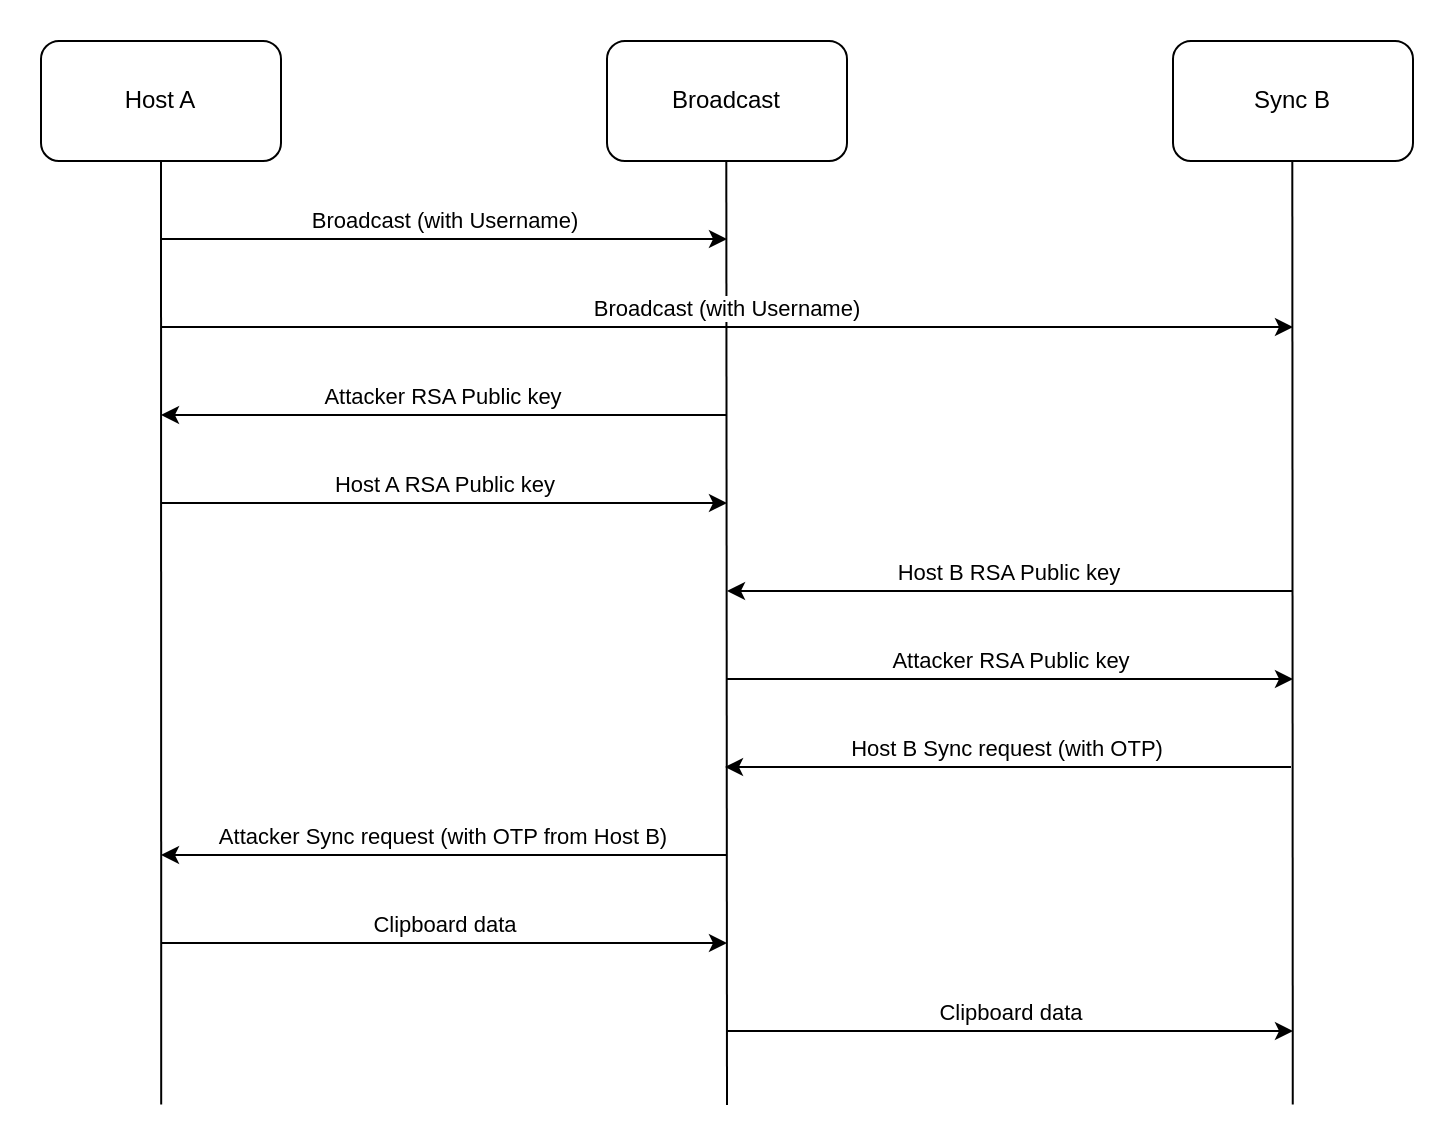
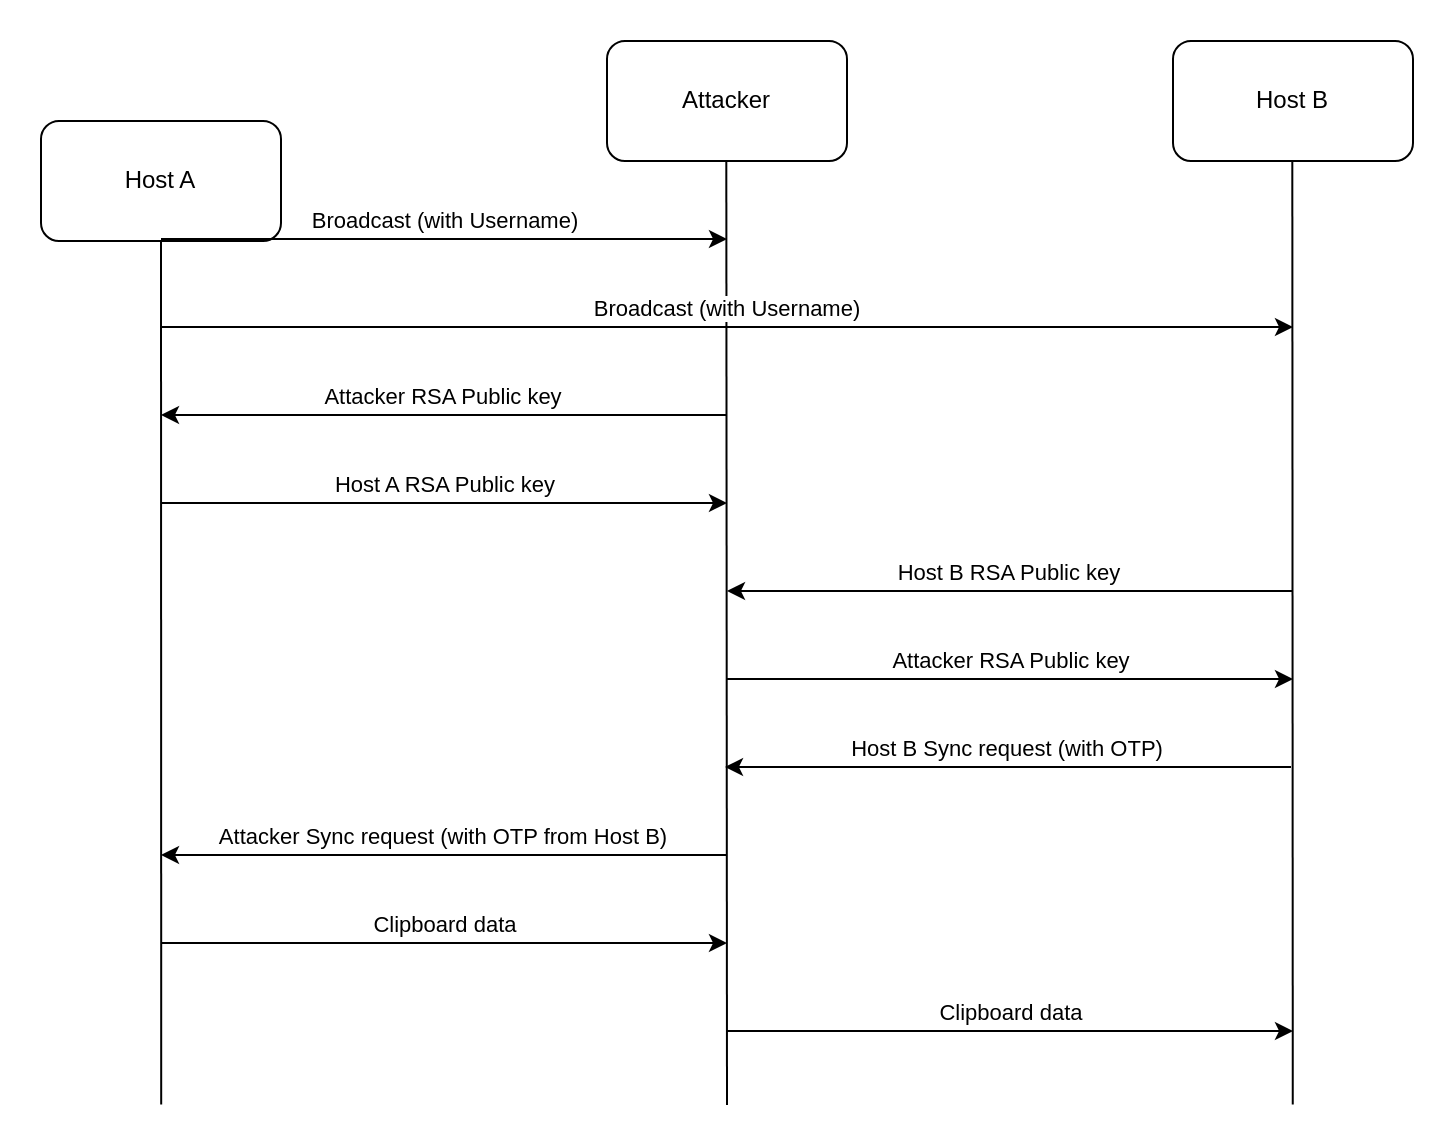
  <mxCell id="0" />
  <mxCell id="1" parent="0" />
- <mxCell id="2" value="Host A" style="rounded=1;whiteSpace=wrap;html=1;" parent="1" vertex="1"><mxGeometry x="20" y="20" width="120" height="60" as="geometry" /></mxCell>
- <mxCell id="3" value="Broadcast" style="rounded=1;whiteSpace=wrap;html=1;" parent="1" vertex="1"><mxGeometry x="303" y="20" width="120" height="60" as="geometry" /></mxCell>
- <mxCell id="4" value="Sync B" style="rounded=1;whiteSpace=wrap;html=1;" parent="1" vertex="1"><mxGeometry x="586" y="20" width="120" height="60" as="geometry" /></mxCell>
+ <mxCell id="2" value="Host A" style="rounded=1;whiteSpace=wrap;html=1;" parent="1" vertex="1"><mxGeometry x="20" y="60" width="120" height="60" as="geometry" /></mxCell>
+ <mxCell id="3" value="Attacker" style="rounded=1;whiteSpace=wrap;html=1;" parent="1" vertex="1"><mxGeometry x="303" y="20" width="120" height="60" as="geometry" /></mxCell>
+ <mxCell id="4" value="Host B" style="rounded=1;whiteSpace=wrap;html=1;" parent="1" vertex="1"><mxGeometry x="586" y="20" width="120" height="60" as="geometry" /></mxCell>
  <mxCell id="5" value="" style="endArrow=none;html=1;rounded=0;entryX=0.5;entryY=1;entryDx=0;entryDy=0;exitX=0.037;exitY=-0.005;exitDx=0;exitDy=0;exitPerimeter=0;" parent="1" target="2" edge="1"><mxGeometry width="50" height="50" relative="1" as="geometry"><mxPoint x="80.107" y="551.7" as="sourcePoint" /><mxPoint x="121" y="212" as="targetPoint" /></mxGeometry></mxCell>
  <mxCell id="6" value="" style="endArrow=none;html=1;rounded=0;entryX=0.5;entryY=1;entryDx=0;entryDy=0;exitX=0.5;exitY=0;exitDx=0;exitDy=0;" parent="1" edge="1"><mxGeometry width="50" height="50" relative="1" as="geometry"><mxPoint x="363" y="552" as="sourcePoint" /><mxPoint x="362.66" y="80" as="targetPoint" /></mxGeometry></mxCell>
  <mxCell id="7" value="" style="endArrow=none;html=1;rounded=0;entryX=0.5;entryY=1;entryDx=0;entryDy=0;exitX=0.963;exitY=-0.005;exitDx=0;exitDy=0;exitPerimeter=0;" parent="1" edge="1"><mxGeometry width="50" height="50" relative="1" as="geometry"><mxPoint x="645.893" y="551.7" as="sourcePoint" /><mxPoint x="645.66" y="80" as="targetPoint" /></mxGeometry></mxCell>
  <mxCell id="8" value="Broadcast (with Username)" style="endArrow=classic;html=1;rounded=0;verticalAlign=bottom;" parent="1" edge="1"><mxGeometry width="50" height="50" relative="1" as="geometry"><mxPoint x="80" y="119" as="sourcePoint" /><mxPoint x="363" y="119" as="targetPoint" /></mxGeometry></mxCell>
  <mxCell id="9" value="Broadcast (with Username)" style="endArrow=classic;html=1;rounded=0;verticalAlign=bottom;" edge="1" parent="1"><mxGeometry width="50" height="50" relative="1" as="geometry"><mxPoint x="80" y="163" as="sourcePoint" /><mxPoint x="646" y="163" as="targetPoint" /></mxGeometry></mxCell>
  <mxCell id="10" value="Host B RSA Public key" style="endArrow=classic;html=1;rounded=0;verticalAlign=bottom;" edge="1" parent="1"><mxGeometry width="50" height="50" relative="1" as="geometry"><mxPoint x="646" y="295" as="sourcePoint" /><mxPoint x="363" y="295" as="targetPoint" /></mxGeometry></mxCell>
  <mxCell id="11" value="Attacker RSA Public key" style="endArrow=classic;html=1;rounded=0;verticalAlign=bottom;" edge="1" parent="1"><mxGeometry width="50" height="50" relative="1" as="geometry"><mxPoint x="363" y="207" as="sourcePoint" /><mxPoint x="80" y="207" as="targetPoint" /></mxGeometry></mxCell>
  <mxCell id="12" value="Attacker RSA Public key" style="endArrow=classic;html=1;rounded=0;verticalAlign=bottom;" edge="1" parent="1"><mxGeometry width="50" height="50" relative="1" as="geometry"><mxPoint x="363" y="339" as="sourcePoint" /><mxPoint x="646" y="339" as="targetPoint" /></mxGeometry></mxCell>
  <mxCell id="13" value="Host A RSA Public key" style="endArrow=classic;html=1;rounded=0;verticalAlign=bottom;" edge="1" parent="1"><mxGeometry width="50" height="50" relative="1" as="geometry"><mxPoint x="80" y="251" as="sourcePoint" /><mxPoint x="363" y="251" as="targetPoint" /></mxGeometry></mxCell>
  <mxCell id="14" value="Host B Sync request (with OTP)" style="endArrow=classic;html=1;rounded=0;verticalAlign=bottom;" edge="1" parent="1"><mxGeometry width="50" height="50" relative="1" as="geometry"><mxPoint x="645" y="383" as="sourcePoint" /><mxPoint x="362" y="383" as="targetPoint" /></mxGeometry></mxCell>
  <mxCell id="15" value="Attacker Sync request (with OTP from Host B)" style="endArrow=classic;html=1;rounded=0;verticalAlign=bottom;" edge="1" parent="1"><mxGeometry width="50" height="50" relative="1" as="geometry"><mxPoint x="363" y="427" as="sourcePoint" /><mxPoint x="80" y="427" as="targetPoint" /></mxGeometry></mxCell>
  <mxCell id="16" value="Clipboard data" style="endArrow=classic;html=1;rounded=0;verticalAlign=bottom;" edge="1" parent="1"><mxGeometry width="50" height="50" relative="1" as="geometry"><mxPoint x="80" y="471" as="sourcePoint" /><mxPoint x="363" y="471" as="targetPoint" /></mxGeometry></mxCell>
  <mxCell id="17" value="Clipboard data" style="endArrow=classic;html=1;rounded=0;verticalAlign=bottom;" edge="1" parent="1"><mxGeometry width="50" height="50" relative="1" as="geometry"><mxPoint x="363" y="515" as="sourcePoint" /><mxPoint x="646" y="515" as="targetPoint" /></mxGeometry></mxCell>
